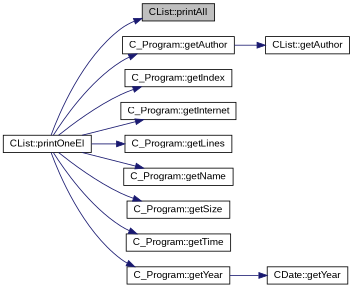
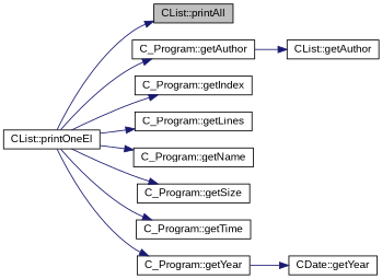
  digraph {
    fontname="Liberation Sans"
    rankdir=LR
    node [color=black fillcolor=white fontname="Liberation Sans" fontsize=12 shape=record style=filled]
    edge [color=midnightblue fontname="Liberation Sans" fontsize=12 labelfontname=Helvetica labelfontsize=12 style=solid]
    n1 [fillcolor=grey75 fontcolor=black height=0.2 label="CList::printAll" width=0.4]
    n2 [height=0.2 label="CList::printOneEl" width=0.4]
    n3 [height=0.2 label="C_Program::getAuthor" width=0.4]
    n4 [height=0.2 label="C_Program::getIndex" width=0.4]
-   n5 [height=0.2 label="C_Program::getInternet" width=0.4]
    n6 [height=0.2 label="C_Program::getLines" width=0.4]
    n7 [height=0.2 label="C_Program::getName" width=0.4]
    n8 [height=0.2 label="C_Program::getSize" width=0.4]
    n9 [height=0.2 label="C_Program::getTime" width=0.4]
    n10 [height=0.2 label="C_Program::getYear" width=0.4]
    n11 [height=0.2 label="CList::getAuthor" width=0.4]
    n12 [height=0.2 label="CDate::getYear" width=0.4]
    n2 -> n1
    n2 -> n3
    n2 -> n4
-   n2 -> n5
    n2 -> n6
    n2 -> n7
    n2 -> n8
    n2 -> n9
    n2 -> n10
    n3 -> n11
    n10 -> n12
  }
